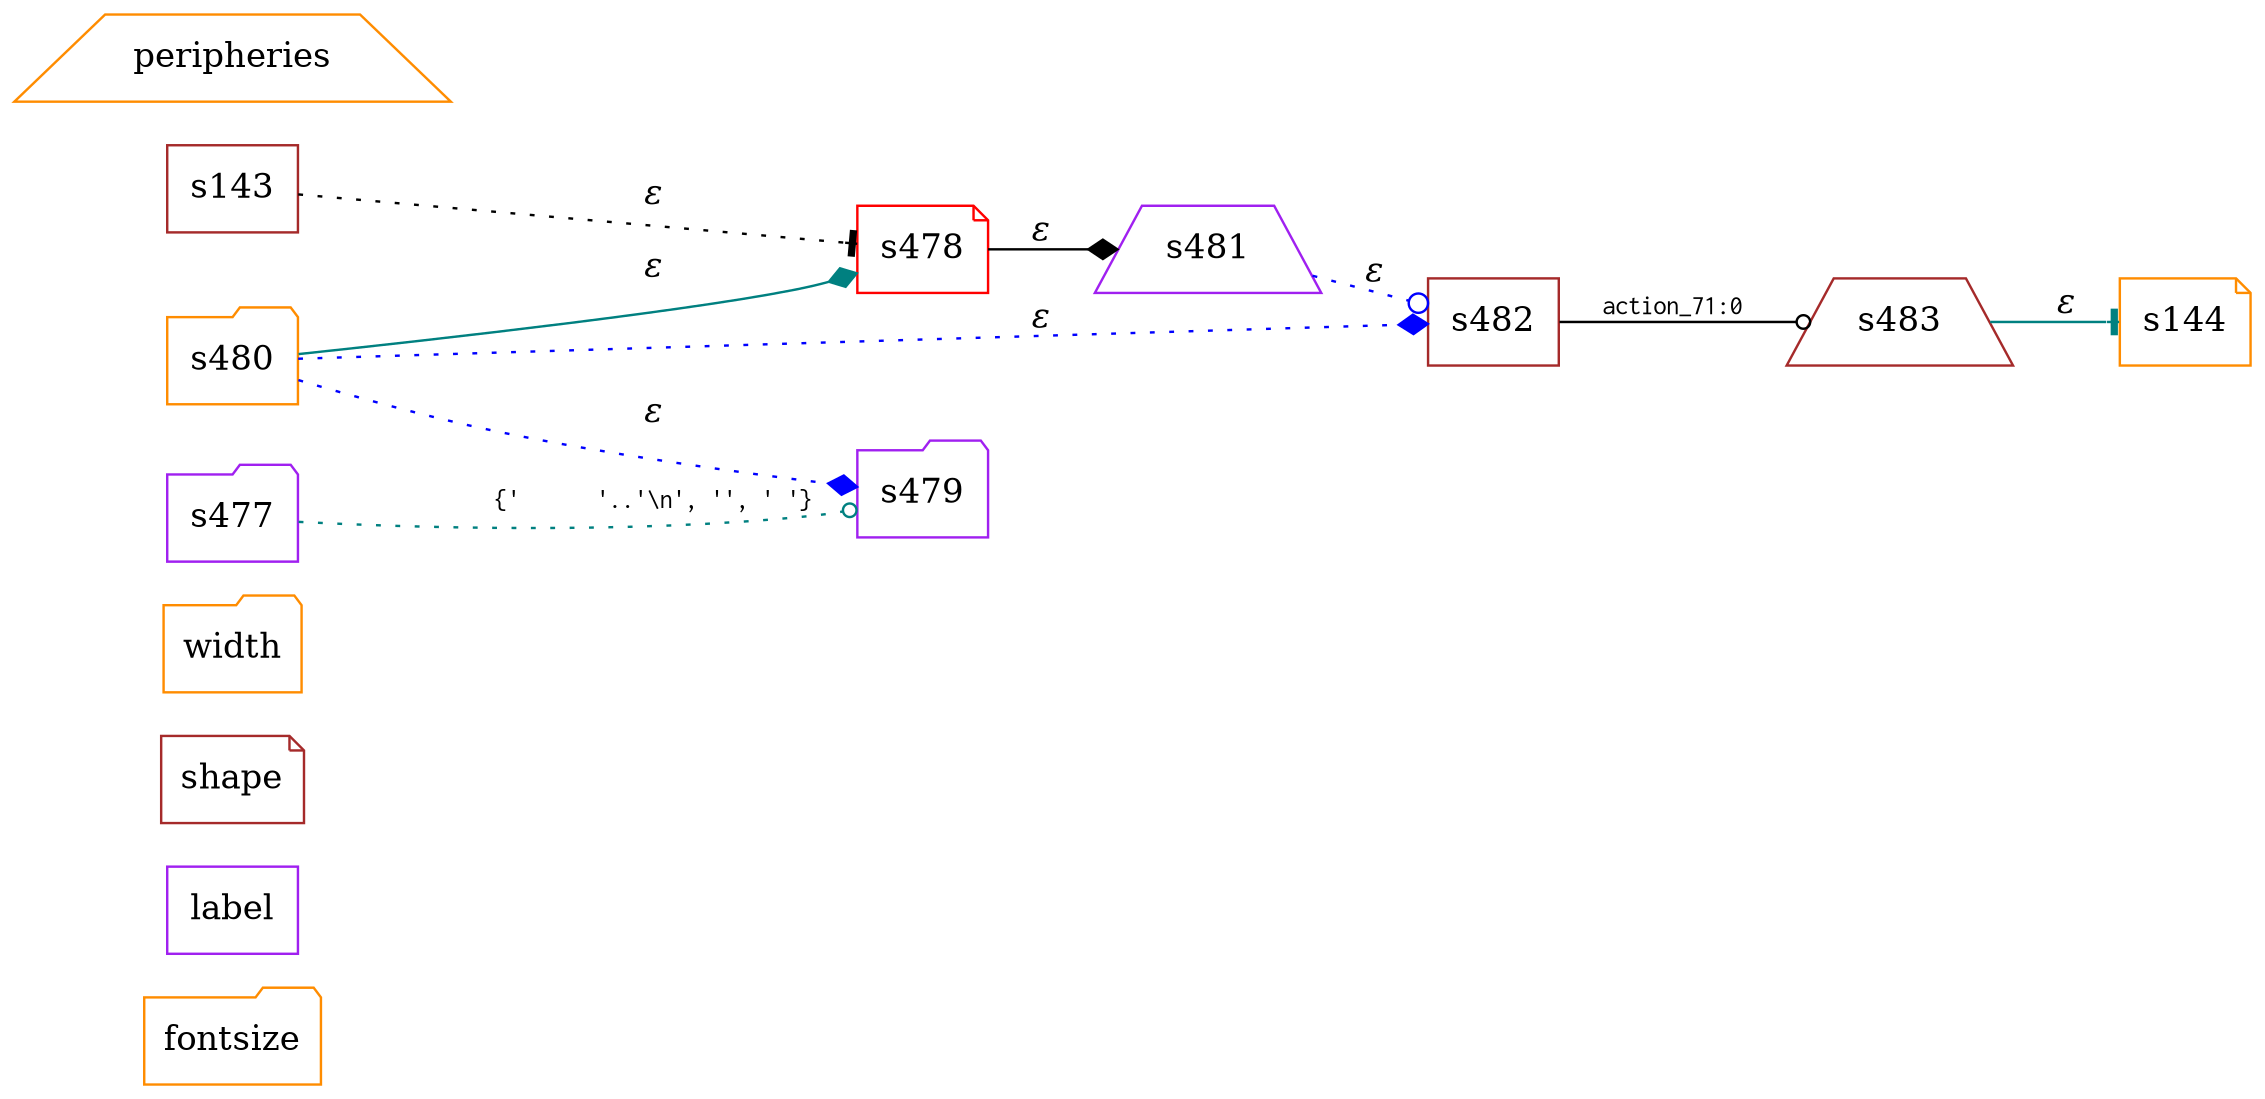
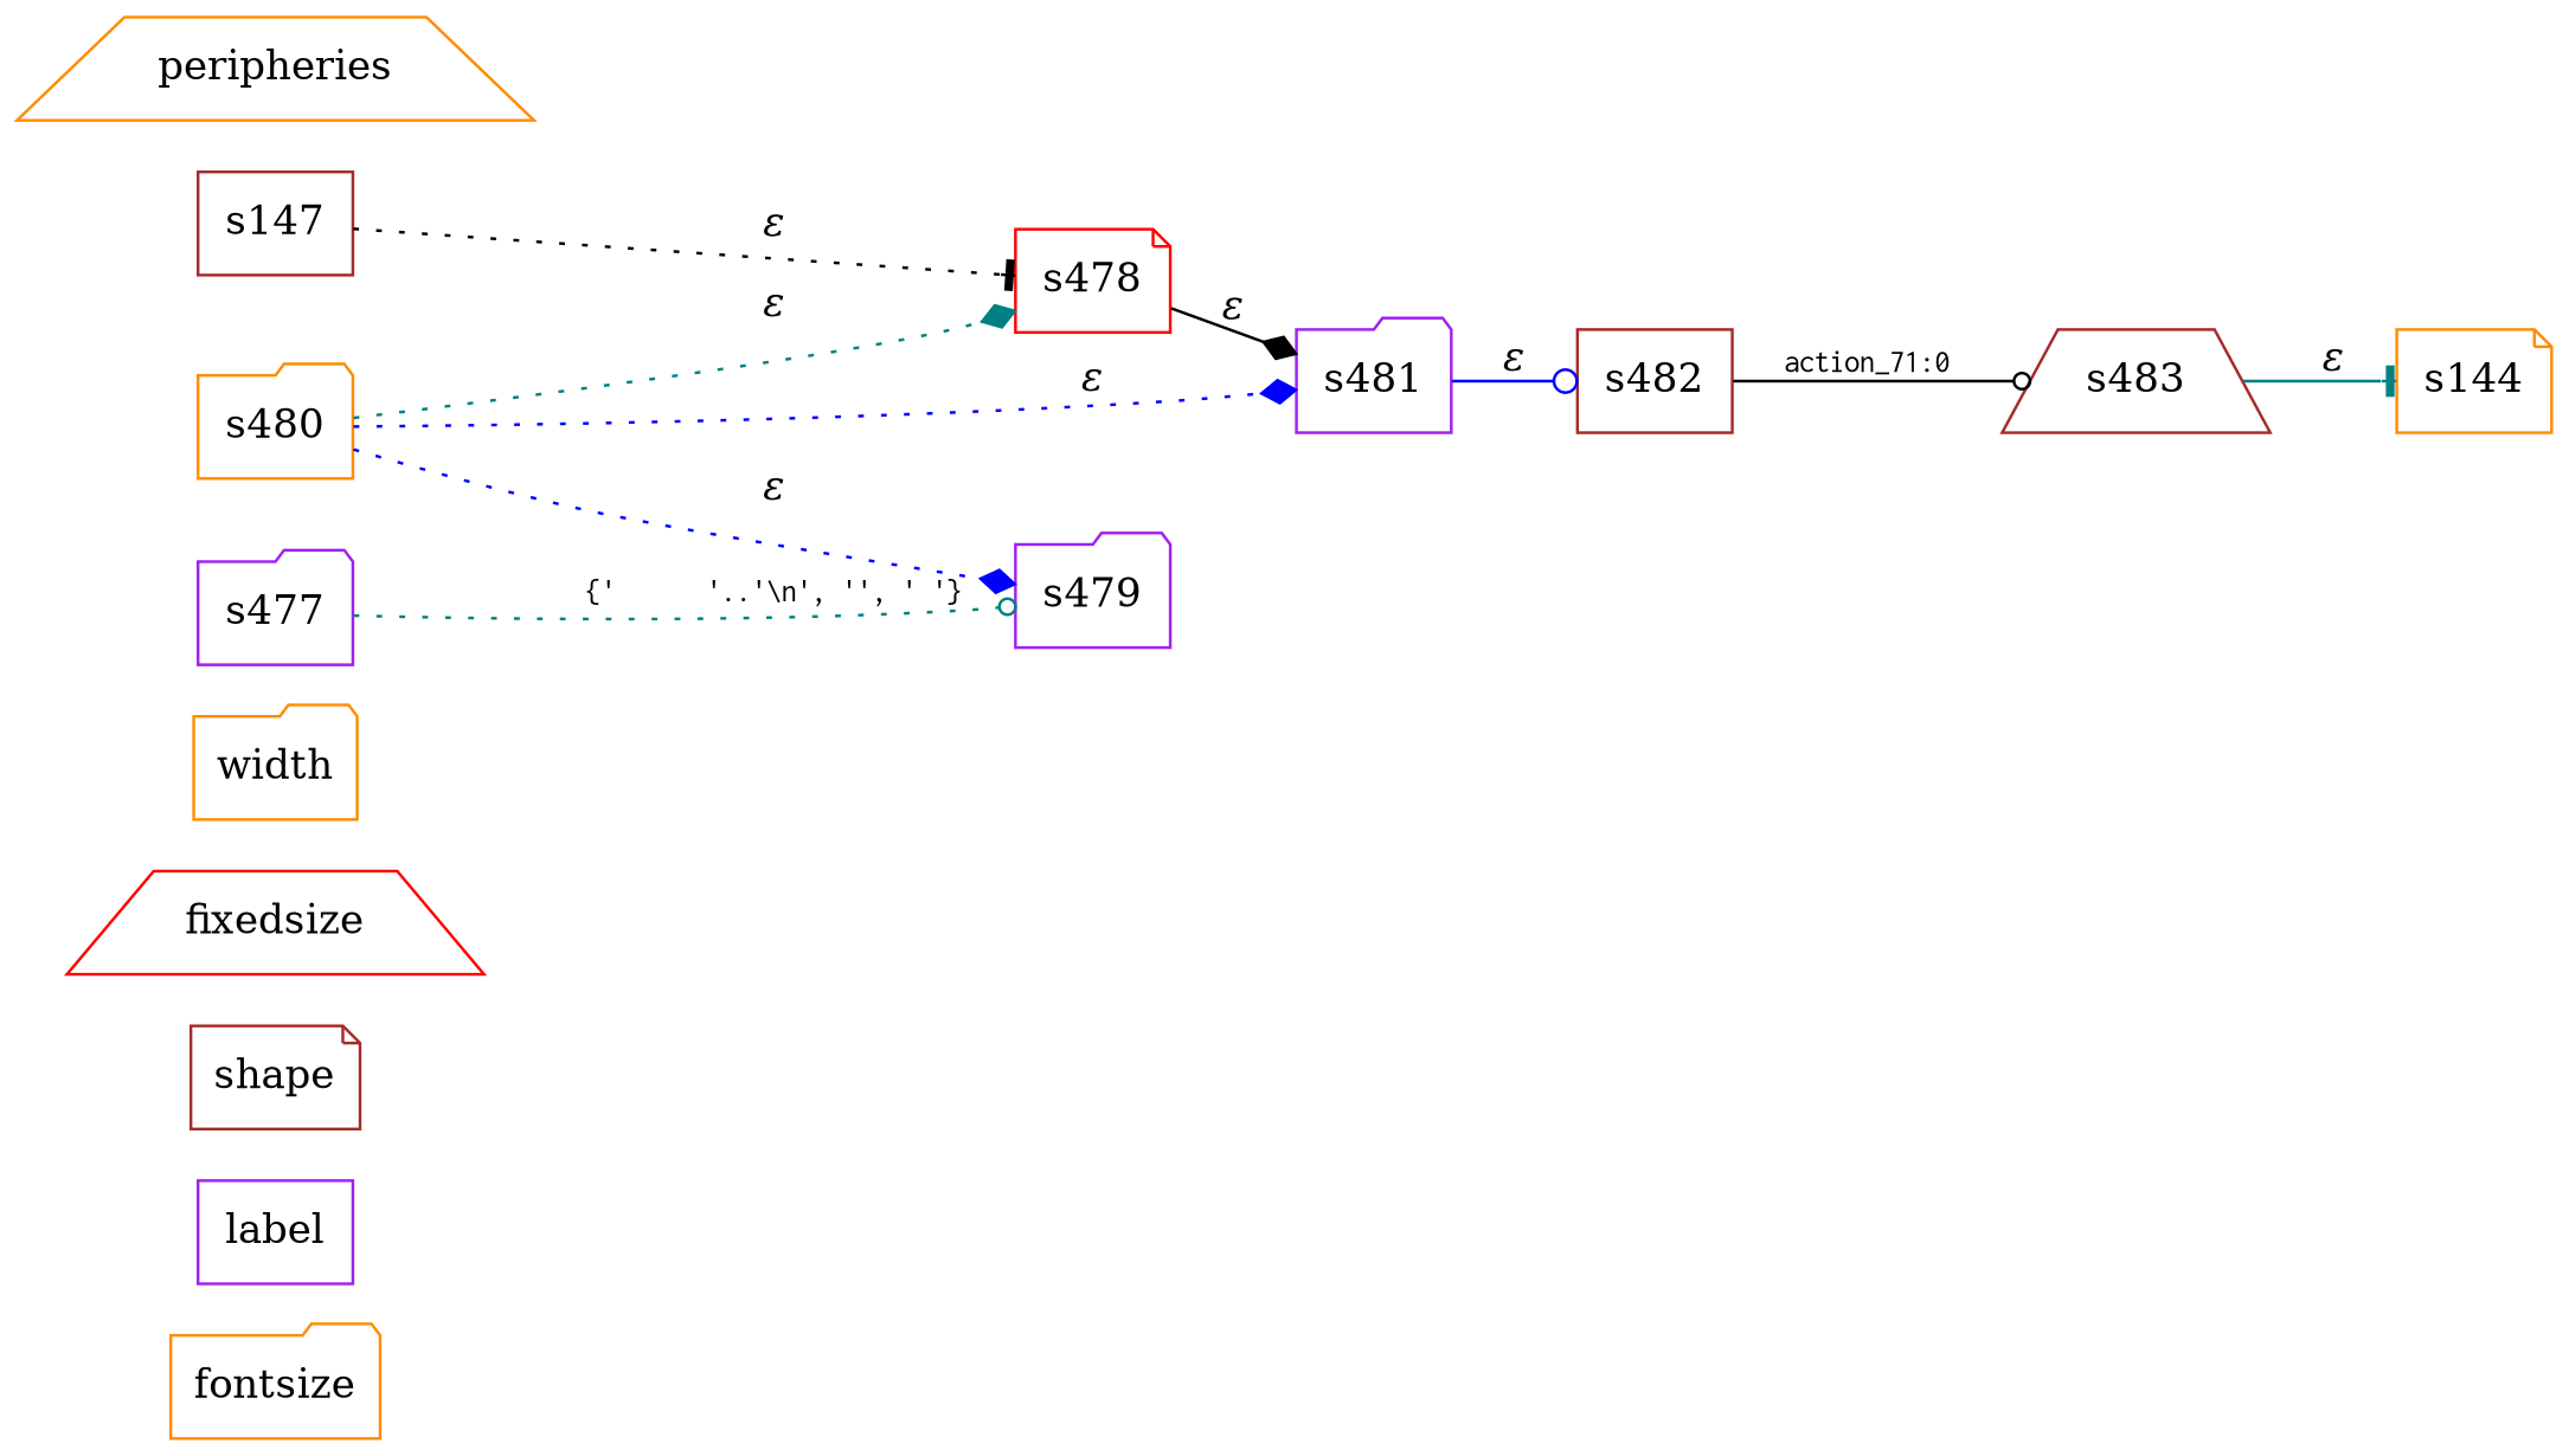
  digraph {
    rankdir=LR
    node [color=darkorange shape=folder]
    edge [arrowhead=diamond color=blue fontname="Times-Italic" style=dotted]
    fontsize
    label [color=purple shape=box]
    shape [color=brown shape=note]
+   fixedsize [color=red shape=trapezium]
    width
-   s481 [color=purple shape=trapezium]
+   s481 [color=purple]
    s480
    s478 [color=red shape=note]
    s479 [color=purple]
    s482 [color=brown shape=box]
    peripheries [shape=trapezium]
    s483 [color=brown shape=trapezium]
    s144 [shape=note]
    s477 [color=purple]
-   s143 [color=brown shape=box]
-   s481 -> s482 [arrowhead=odot label="&epsilon;"]
-   s480 -> s482 [label="&epsilon;" tailport=p1]
-   s480 -> s478 [color=teal label="&epsilon;" style=solid tailport=p0]
+   s143 [color=brown shape=box label=s147]
+   s481 -> s482 [arrowhead=odot label="&epsilon;" style=solid]
+   s480 -> s481 [label="&epsilon;" tailport=p1]
+   s480 -> s478 [color=teal label="&epsilon;" tailport=p0]
    s480 -> s479 [label="&epsilon;"]
    s478 -> s481 [color=black label="&epsilon;" style=solid]
    s482 -> s483 [arrowhead=odot arrowsize=.7 color=black fontname=Courier fontsize=11 label="action_71:0" style=solid]
    s483 -> s144 [arrowhead=tee color=teal label="&epsilon;" style=solid]
    s477 -> s479 [arrowhead=odot arrowsize=.7 color=teal fontname=Courier fontsize=11 label="{'	'..'\\n', '', ' '}"]
    s143 -> s478 [arrowhead=tee color=black label="&epsilon;"]
  }
